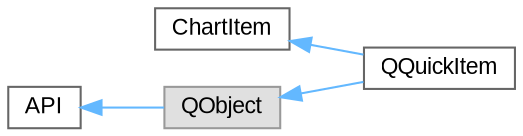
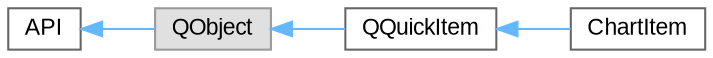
  digraph {
    rankdir=LR
    node [color=grey40 fillcolor=white fontname=Arial fontsize=11 shape=box style=filled]
    edge [color=steelblue1 dir=back fontname=Arial fontsize=11 labelfontname=Arial labelfontsize=11 style=solid]
    n1 [color=grey60 fillcolor="#E0E0E0" height=0.2 label=QObject width=0.4]
    n2 [height=0.2 label=QQuickItem width=0.4]
    n3 [height=0.2 label=API width=0.4]
    n4 [height=0.2 label=ChartItem width=0.4]
    n1 -> n2
-   n4 -> n2
+   n2 -> n4
    n3 -> n1
  }
